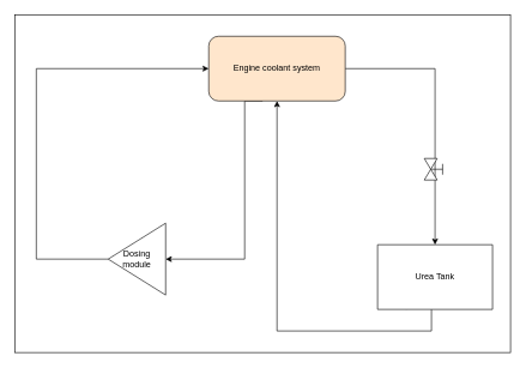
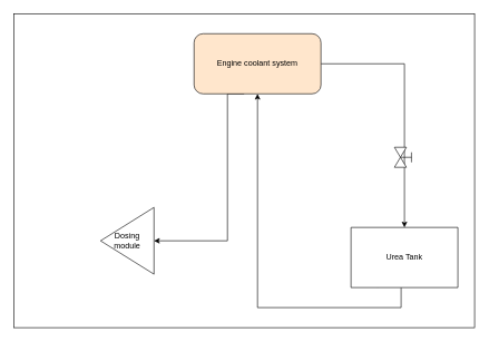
  <mxCell id="0" />
  <mxCell id="1" parent="0" />
  <mxCell id="2" value="" style="rounded=0;whiteSpace=wrap;html=1;" vertex="1" parent="1"><mxGeometry x="20" y="20" width="690" height="470" as="geometry" /></mxCell>
  <mxCell id="3" value="Dosing module" style="triangle;whiteSpace=wrap;html=1;direction=west;" vertex="1" parent="1"><mxGeometry x="150" y="310" width="80" height="100" as="geometry" /></mxCell>
  <mxCell id="4" style="edgeStyle=orthogonalEdgeStyle;rounded=0;orthogonalLoop=1;jettySize=auto;html=1;entryX=0.5;entryY=1;entryDx=0;entryDy=0;exitX=0.25;exitY=1;exitDx=0;exitDy=0;" edge="1" parent="1" source="5" target="9"><mxGeometry relative="1" as="geometry"><Array as="points"><mxPoint x="600" y="410" /><mxPoint x="600" y="460" /><mxPoint x="385" y="460" /></Array></mxGeometry></mxCell>
  <mxCell id="5" value="Urea Tank" style="shape=trapezoid;perimeter=trapezoidPerimeter;whiteSpace=wrap;html=1;fixedSize=1;size=0;" vertex="1" parent="1"><mxGeometry x="525" y="340" width="160" height="90" as="geometry" /></mxCell>
  <mxCell id="6" style="edgeStyle=orthogonalEdgeStyle;rounded=0;orthogonalLoop=1;jettySize=auto;html=1;exitX=0.5;exitY=1;exitDx=0;exitDy=0;" edge="1" parent="1"><mxGeometry relative="1" as="geometry"><mxPoint x="365" y="140" as="sourcePoint" /><mxPoint x="230" y="360" as="targetPoint" /><Array as="points"><mxPoint x="340" y="140" /><mxPoint x="340" y="360" /></Array></mxGeometry></mxCell>
- <mxCell id="7" style="edgeStyle=orthogonalEdgeStyle;rounded=0;orthogonalLoop=1;jettySize=auto;html=1;exitX=1;exitY=0.5;exitDx=0;exitDy=0;entryX=0;entryY=0.5;entryDx=0;entryDy=0;" edge="1" parent="1" source="3" target="9"><mxGeometry relative="1" as="geometry"><Array as="points"><mxPoint x="50" y="360" /><mxPoint x="50" y="95" /></Array></mxGeometry></mxCell>
  <mxCell id="8" style="edgeStyle=orthogonalEdgeStyle;rounded=0;orthogonalLoop=1;jettySize=auto;html=1;entryX=0.5;entryY=0;entryDx=0;entryDy=0;" edge="1" parent="1" source="9" target="5"><mxGeometry relative="1" as="geometry" /></mxCell>
  <mxCell id="9" value="Engine coolant system" style="rounded=1;whiteSpace=wrap;html=1;fillColor=#ffe6cc;" vertex="1" parent="1"><mxGeometry x="290" y="50" width="190" height="90" as="geometry" /></mxCell>
  <mxCell id="10" value="" style="verticalLabelPosition=bottom;align=center;html=1;verticalAlign=top;pointerEvents=1;dashed=0;shape=mxgraph.pid2valves.valve;valveType=gate;actuator=man;rotation=90;" vertex="1" parent="1"><mxGeometry x="590" y="220" width="30" height="30" as="geometry" /></mxCell>
